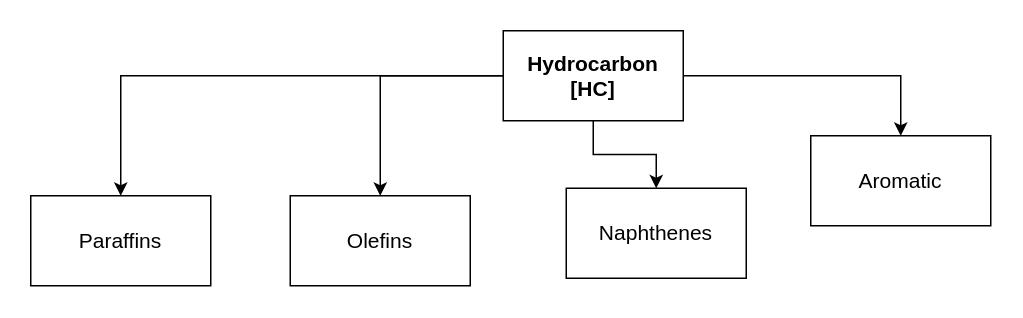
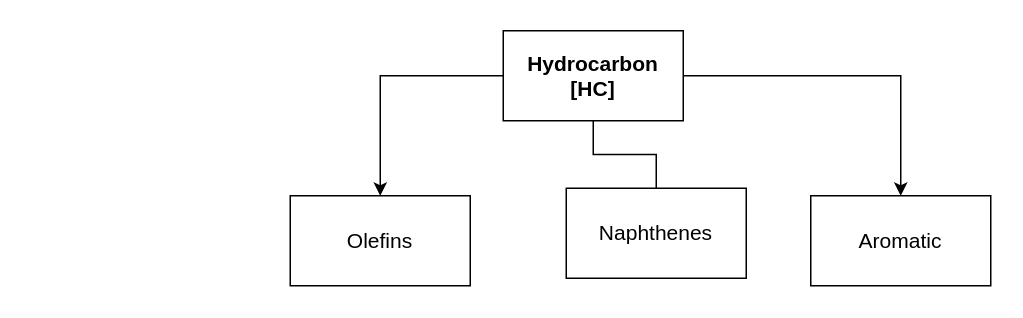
  <mxCell id="0" />
  <mxCell id="1" parent="0" />
- <mxCell id="2" style="edgeStyle=orthogonalEdgeStyle;rounded=0;orthogonalLoop=1;jettySize=auto;html=1;entryX=0.5;entryY=0;entryDx=0;entryDy=0;" edge="1" parent="1" source="6" target="7"><mxGeometry relative="1" as="geometry" /></mxCell>
  <mxCell id="3" style="edgeStyle=orthogonalEdgeStyle;rounded=0;orthogonalLoop=1;jettySize=auto;html=1;" edge="1" parent="1" source="6" target="10"><mxGeometry relative="1" as="geometry" /></mxCell>
- <mxCell id="4" style="edgeStyle=orthogonalEdgeStyle;rounded=0;orthogonalLoop=1;jettySize=auto;html=1;" edge="1" parent="1" source="6" target="9"><mxGeometry relative="1" as="geometry" /></mxCell>
+ <mxCell id="4" style="edgeStyle=orthogonalEdgeStyle;rounded=0;orthogonalLoop=1;jettySize=auto;html=1;endArrow=none;" edge="1" parent="1" source="6" target="9"><mxGeometry relative="1" as="geometry" /></mxCell>
  <mxCell id="5" style="edgeStyle=orthogonalEdgeStyle;rounded=0;orthogonalLoop=1;jettySize=auto;html=1;" edge="1" parent="1" source="6" target="8"><mxGeometry relative="1" as="geometry" /></mxCell>
  <mxCell id="6" value="Hydrocarbon [HC]" style="rounded=0;whiteSpace=wrap;html=1;fontStyle=1;fontSize=14;" vertex="1" parent="1"><mxGeometry x="335" y="20" width="120" height="60" as="geometry" /></mxCell>
- <mxCell id="7" value="Paraffins" style="rounded=0;whiteSpace=wrap;html=1;fontSize=14;fontStyle=0" vertex="1" parent="1"><mxGeometry x="20" y="130" width="120" height="60" as="geometry" /></mxCell>
- <mxCell id="8" value="Aromatic" style="rounded=0;whiteSpace=wrap;html=1;fontSize=14;fontStyle=0" vertex="1" parent="1"><mxGeometry x="540" y="90" width="120" height="60" as="geometry" /></mxCell>
+ <mxCell id="8" value="Aromatic" style="rounded=0;whiteSpace=wrap;html=1;fontSize=14;fontStyle=0" vertex="1" parent="1"><mxGeometry x="540" y="130" width="120" height="60" as="geometry" /></mxCell>
  <mxCell id="9" value="Naphthenes" style="rounded=0;whiteSpace=wrap;html=1;fontSize=14;fontStyle=0" vertex="1" parent="1"><mxGeometry x="377" y="125" width="120" height="60" as="geometry" /></mxCell>
  <mxCell id="10" value="Olefins" style="rounded=0;whiteSpace=wrap;html=1;fontSize=14;fontStyle=0" vertex="1" parent="1"><mxGeometry x="193" y="130" width="120" height="60" as="geometry" /></mxCell>
